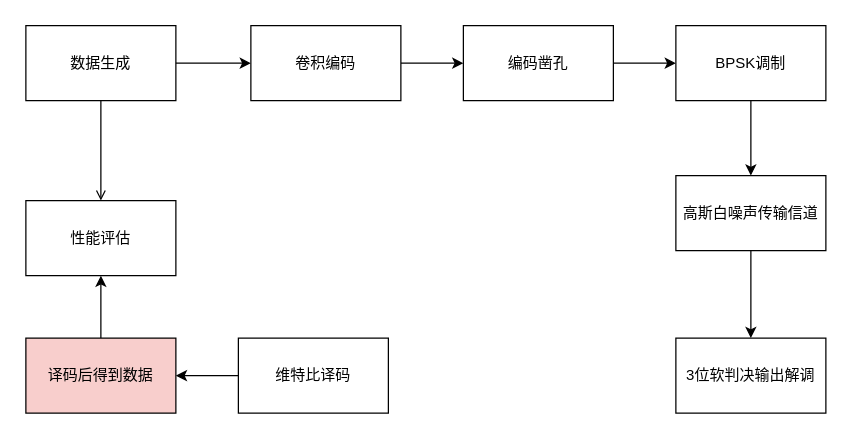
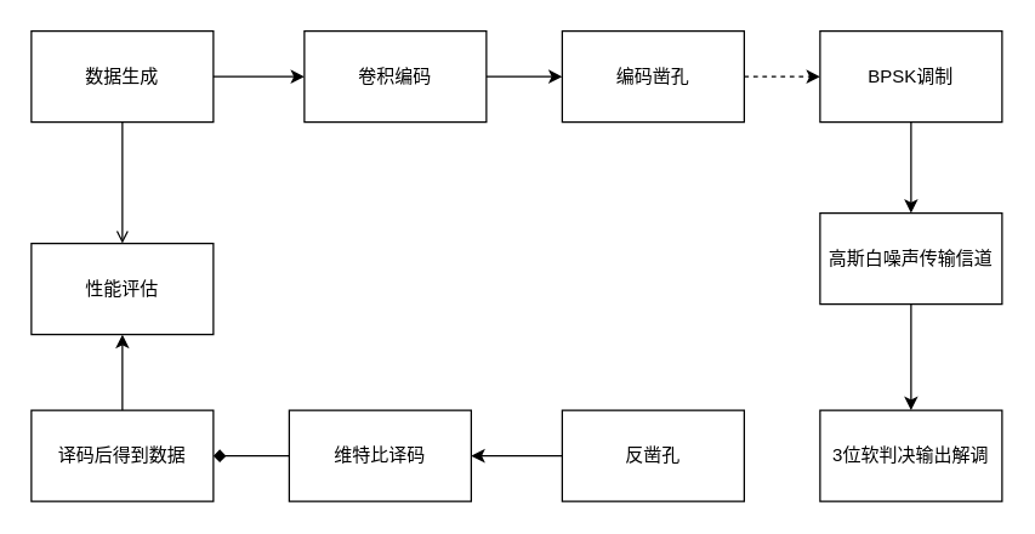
  <mxCell id="0" />
  <mxCell id="1" parent="0" />
  <mxCell id="2" value="" style="edgeStyle=orthogonalEdgeStyle;rounded=0;orthogonalLoop=1;jettySize=auto;html=1;endArrow=open;" edge="1" parent="1" source="3" target="20"><mxGeometry relative="1" as="geometry" /></mxCell>
  <mxCell id="3" value="数据生成" style="rounded=0;whiteSpace=wrap;html=1;" vertex="1" parent="1"><mxGeometry x="20" y="20" width="120" height="60" as="geometry" /></mxCell>
  <mxCell id="4" value="" style="endArrow=classic;html=1;exitX=1;exitY=0.5;exitDx=0;exitDy=0;" edge="1" parent="1" source="3"><mxGeometry width="50" height="50" relative="1" as="geometry"><mxPoint x="170" y="49.5" as="sourcePoint" /><mxPoint x="200" y="50" as="targetPoint" /><Array as="points"><mxPoint x="200" y="50" /></Array></mxGeometry></mxCell>
  <mxCell id="5" value="" style="edgeStyle=orthogonalEdgeStyle;rounded=0;orthogonalLoop=1;jettySize=auto;html=1;" edge="1" parent="1" source="6" target="8"><mxGeometry relative="1" as="geometry" /></mxCell>
  <mxCell id="6" value="卷积编码" style="rounded=0;whiteSpace=wrap;html=1;" vertex="1" parent="1"><mxGeometry x="200" y="20" width="120" height="60" as="geometry" /></mxCell>
- <mxCell id="7" value="" style="edgeStyle=orthogonalEdgeStyle;rounded=0;orthogonalLoop=1;jettySize=auto;html=1;" edge="1" parent="1" source="8" target="10"><mxGeometry relative="1" as="geometry" /></mxCell>
+ <mxCell id="7" value="" style="edgeStyle=orthogonalEdgeStyle;rounded=0;orthogonalLoop=1;jettySize=auto;html=1;dashed=1;" edge="1" parent="1" source="8" target="10"><mxGeometry relative="1" as="geometry" /></mxCell>
  <mxCell id="8" value="编码凿孔" style="rounded=0;whiteSpace=wrap;html=1;" vertex="1" parent="1"><mxGeometry x="370" y="20" width="120" height="60" as="geometry" /></mxCell>
  <mxCell id="9" value="" style="edgeStyle=orthogonalEdgeStyle;rounded=0;orthogonalLoop=1;jettySize=auto;html=1;" edge="1" parent="1" source="10" target="12"><mxGeometry relative="1" as="geometry" /></mxCell>
  <mxCell id="10" value="BPSK调制" style="rounded=0;whiteSpace=wrap;html=1;" vertex="1" parent="1"><mxGeometry x="540" y="20" width="120" height="60" as="geometry" /></mxCell>
  <mxCell id="11" value="" style="edgeStyle=orthogonalEdgeStyle;rounded=0;orthogonalLoop=1;jettySize=auto;html=1;" edge="1" parent="1" source="12" target="13"><mxGeometry relative="1" as="geometry" /></mxCell>
  <mxCell id="12" value="高斯白噪声传输信道" style="rounded=0;whiteSpace=wrap;html=1;" vertex="1" parent="1"><mxGeometry x="540" y="140" width="120" height="60" as="geometry" /></mxCell>
  <mxCell id="13" value="3位软判决输出解调" style="rounded=0;whiteSpace=wrap;html=1;" vertex="1" parent="1"><mxGeometry x="540" y="270" width="120" height="60" as="geometry" /></mxCell>
- <mxCell id="16" value="" style="edgeStyle=orthogonalEdgeStyle;rounded=0;orthogonalLoop=1;jettySize=auto;html=1;" edge="1" parent="1" source="17" target="19"><mxGeometry relative="1" as="geometry" /></mxCell>
+ <mxCell id="14" value="" style="edgeStyle=orthogonalEdgeStyle;rounded=0;orthogonalLoop=1;jettySize=auto;html=1;" edge="1" parent="1" source="15" target="17"><mxGeometry relative="1" as="geometry" /></mxCell>
+ <mxCell id="15" value="反凿孔" style="rounded=0;whiteSpace=wrap;html=1;" vertex="1" parent="1"><mxGeometry x="370" y="270" width="120" height="60" as="geometry" /></mxCell>
+ <mxCell id="16" value="" style="edgeStyle=orthogonalEdgeStyle;rounded=0;orthogonalLoop=1;jettySize=auto;html=1;endArrow=diamond;" edge="1" parent="1" source="17" target="19"><mxGeometry relative="1" as="geometry" /></mxCell>
  <mxCell id="17" value="维特比译码" style="rounded=0;whiteSpace=wrap;html=1;" vertex="1" parent="1"><mxGeometry x="190" y="270" width="120" height="60" as="geometry" /></mxCell>
  <mxCell id="18" value="" style="edgeStyle=orthogonalEdgeStyle;rounded=0;orthogonalLoop=1;jettySize=auto;html=1;" edge="1" parent="1" source="19" target="20"><mxGeometry relative="1" as="geometry" /></mxCell>
- <mxCell id="19" value="译码后得到数据" style="rounded=0;whiteSpace=wrap;html=1;fillColor=#f8cecc;" vertex="1" parent="1"><mxGeometry x="20" y="270" width="120" height="60" as="geometry" /></mxCell>
+ <mxCell id="19" value="译码后得到数据" style="rounded=0;whiteSpace=wrap;html=1;" vertex="1" parent="1"><mxGeometry x="20" y="270" width="120" height="60" as="geometry" /></mxCell>
  <mxCell id="20" value="性能评估" style="rounded=0;whiteSpace=wrap;html=1;" vertex="1" parent="1"><mxGeometry x="20" y="160" width="120" height="60" as="geometry" /></mxCell>
